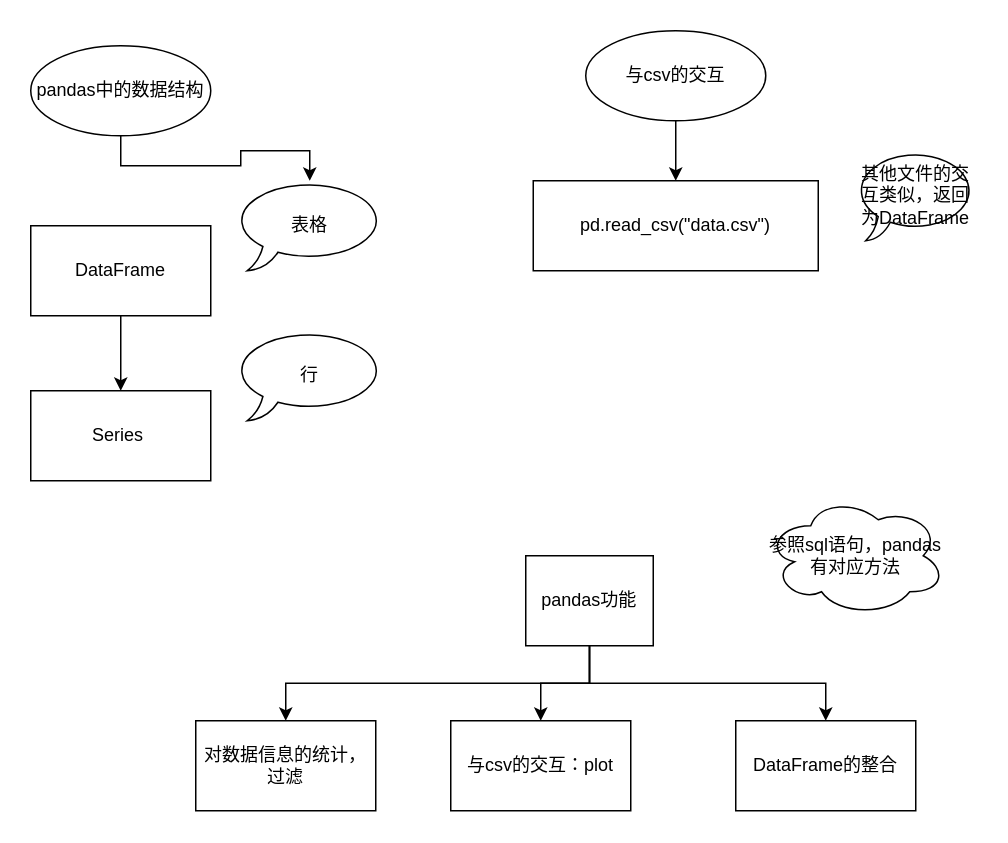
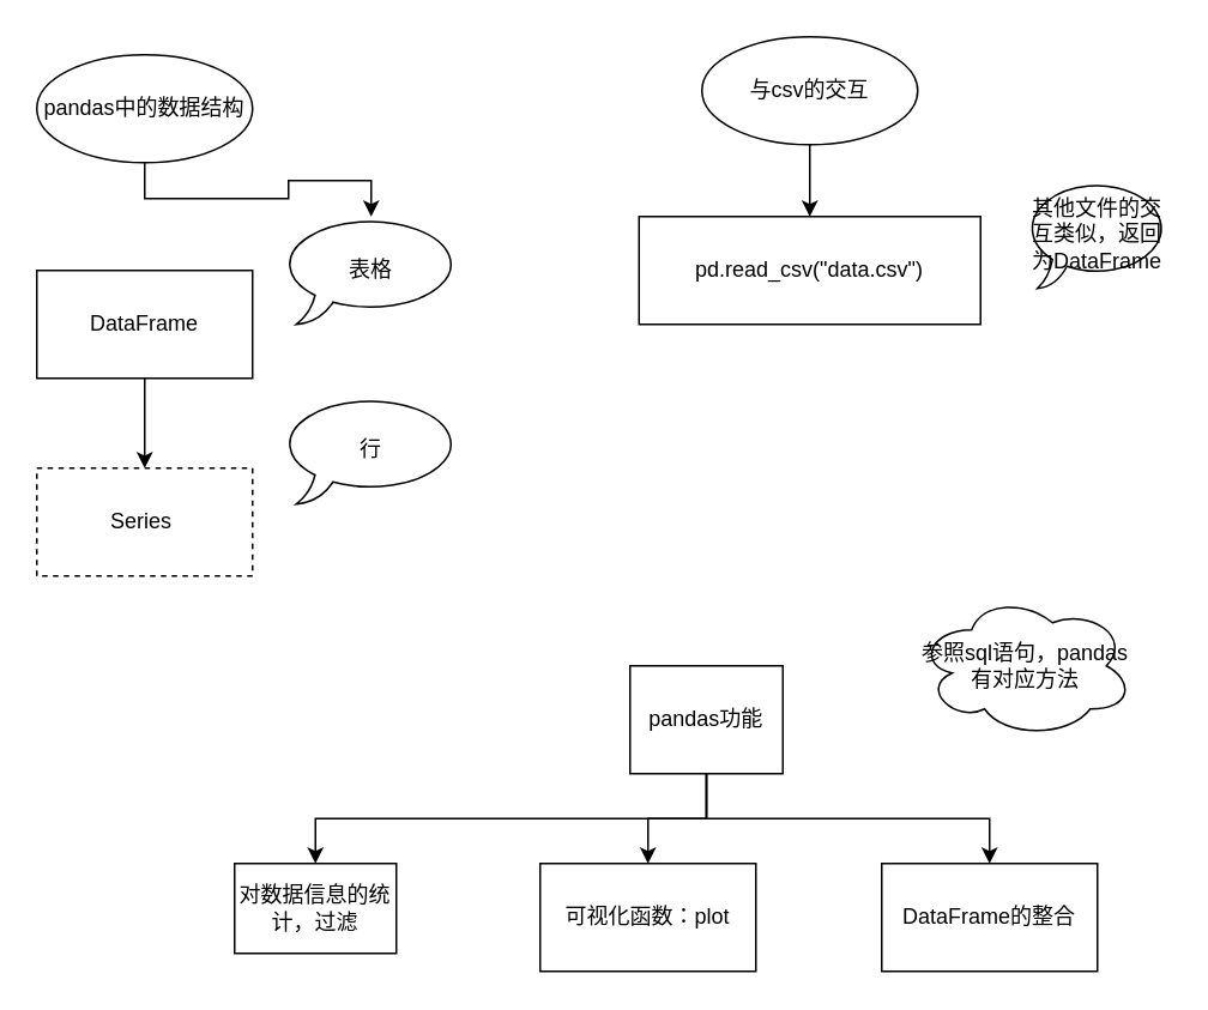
  <mxCell id="0" />
  <mxCell id="1" parent="0" />
  <mxCell id="2" style="edgeStyle=orthogonalEdgeStyle;rounded=0;orthogonalLoop=1;jettySize=auto;html=1;exitX=0.5;exitY=1;exitDx=0;exitDy=0;" edge="1" parent="1" source="3" target="7"><mxGeometry relative="1" as="geometry" /></mxCell>
  <mxCell id="3" value="pandas中的数据结构" style="ellipse;whiteSpace=wrap;html=1;" vertex="1" parent="1"><mxGeometry x="20" y="30" width="120" height="60" as="geometry" /></mxCell>
  <mxCell id="4" style="edgeStyle=orthogonalEdgeStyle;rounded=0;orthogonalLoop=1;jettySize=auto;html=1;exitX=0.5;exitY=1;exitDx=0;exitDy=0;entryX=0.5;entryY=0;entryDx=0;entryDy=0;" edge="1" parent="1" source="5" target="6"><mxGeometry relative="1" as="geometry" /></mxCell>
  <mxCell id="5" value="&lt;span style=&quot;text-align: left;&quot;&gt;DataFrame&lt;/span&gt;" style="rounded=0;whiteSpace=wrap;html=1;" vertex="1" parent="1"><mxGeometry x="20" y="150" width="120" height="60" as="geometry" /></mxCell>
- <mxCell id="6" value="Series&amp;nbsp;" style="rounded=0;whiteSpace=wrap;html=1;" vertex="1" parent="1"><mxGeometry x="20" y="260" width="120" height="60" as="geometry" /></mxCell>
+ <mxCell id="6" value="Series&amp;nbsp;" style="rounded=0;whiteSpace=wrap;html=1;dashed=1;" vertex="1" parent="1"><mxGeometry x="20" y="260" width="120" height="60" as="geometry" /></mxCell>
  <mxCell id="7" value="表格" style="whiteSpace=wrap;html=1;shape=mxgraph.basic.oval_callout" vertex="1" parent="1"><mxGeometry x="156" y="120" width="100" height="60" as="geometry" /></mxCell>
  <mxCell id="8" value="行" style="whiteSpace=wrap;html=1;shape=mxgraph.basic.oval_callout" vertex="1" parent="1"><mxGeometry x="156" y="220" width="100" height="60" as="geometry" /></mxCell>
  <mxCell id="9" style="edgeStyle=orthogonalEdgeStyle;rounded=0;orthogonalLoop=1;jettySize=auto;html=1;exitX=0.5;exitY=1;exitDx=0;exitDy=0;entryX=0.5;entryY=0;entryDx=0;entryDy=0;" edge="1" parent="1" source="10" target="11"><mxGeometry relative="1" as="geometry" /></mxCell>
  <mxCell id="10" value="与csv的交互" style="ellipse;whiteSpace=wrap;html=1;" vertex="1" parent="1"><mxGeometry x="390" y="20" width="120" height="60" as="geometry" /></mxCell>
  <mxCell id="11" value="pd.read_csv(&quot;data.csv&quot;)" style="rounded=0;whiteSpace=wrap;html=1;" vertex="1" parent="1"><mxGeometry x="355" y="120" width="190" height="60" as="geometry" /></mxCell>
  <mxCell id="12" value="其他文件的交互类似，返回为DataFrame" style="whiteSpace=wrap;html=1;shape=mxgraph.basic.oval_callout" vertex="1" parent="1"><mxGeometry x="570" y="100" width="80" height="60" as="geometry" /></mxCell>
  <mxCell id="13" style="edgeStyle=orthogonalEdgeStyle;rounded=0;orthogonalLoop=1;jettySize=auto;html=1;exitX=0.5;exitY=1;exitDx=0;exitDy=0;entryX=0.5;entryY=0;entryDx=0;entryDy=0;" edge="1" parent="1" source="16" target="17"><mxGeometry relative="1" as="geometry" /></mxCell>
  <mxCell id="14" style="edgeStyle=orthogonalEdgeStyle;rounded=0;orthogonalLoop=1;jettySize=auto;html=1;exitX=0.5;exitY=1;exitDx=0;exitDy=0;entryX=0.5;entryY=0;entryDx=0;entryDy=0;" edge="1" parent="1" source="16" target="18"><mxGeometry relative="1" as="geometry" /></mxCell>
  <mxCell id="15" style="edgeStyle=orthogonalEdgeStyle;rounded=0;orthogonalLoop=1;jettySize=auto;html=1;exitX=0.5;exitY=1;exitDx=0;exitDy=0;" edge="1" parent="1" source="16" target="19"><mxGeometry relative="1" as="geometry" /></mxCell>
  <mxCell id="16" value="pandas功能" style="rounded=0;whiteSpace=wrap;html=1;" vertex="1" parent="1"><mxGeometry x="350" y="370" width="85" height="60" as="geometry" /></mxCell>
- <mxCell id="17" value="对数据信息的统计，过滤" style="rounded=0;whiteSpace=wrap;html=1;" vertex="1" parent="1"><mxGeometry x="130" y="480" width="120" height="60" as="geometry" /></mxCell>
- <mxCell id="18" value="与csv的交互：plot" style="rounded=0;whiteSpace=wrap;html=1;" vertex="1" parent="1"><mxGeometry x="300" y="480" width="120" height="60" as="geometry" /></mxCell>
+ <mxCell id="17" value="对数据信息的统计，过滤" style="rounded=0;whiteSpace=wrap;html=1;" vertex="1" parent="1"><mxGeometry x="130" y="480" width="90" height="50" as="geometry" /></mxCell>
+ <mxCell id="18" value="可视化函数：plot" style="rounded=0;whiteSpace=wrap;html=1;" vertex="1" parent="1"><mxGeometry x="300" y="480" width="120" height="60" as="geometry" /></mxCell>
  <mxCell id="19" value="DataFrame的整合" style="rounded=0;whiteSpace=wrap;html=1;" vertex="1" parent="1"><mxGeometry x="490" y="480" width="120" height="60" as="geometry" /></mxCell>
  <mxCell id="20" value="参照sql语句，pandas有对应方法" style="ellipse;shape=cloud;whiteSpace=wrap;html=1;" vertex="1" parent="1"><mxGeometry x="510" y="330" width="120" height="80" as="geometry" /></mxCell>
